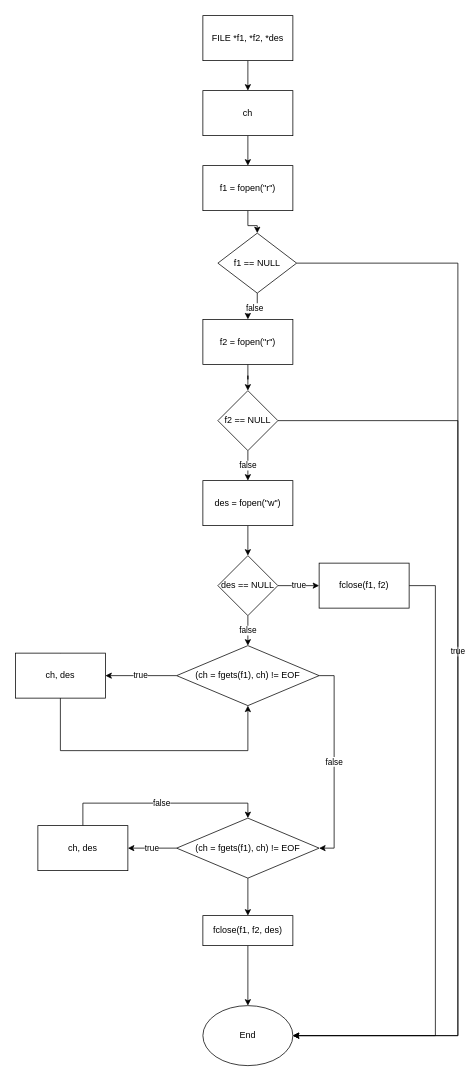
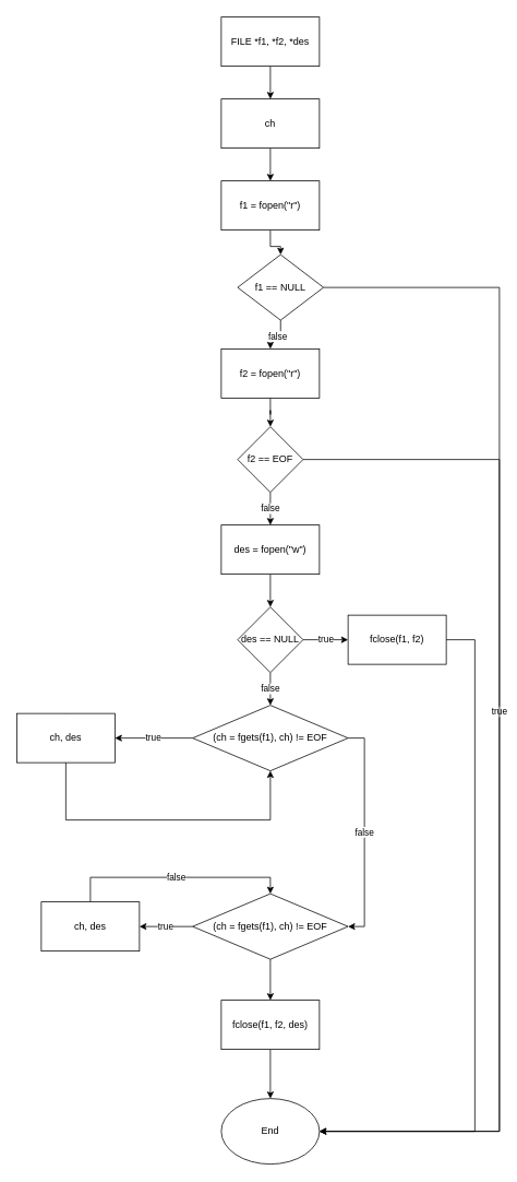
  <mxCell id="0" />
  <mxCell id="1" parent="0" />
  <mxCell id="2" value="" style="edgeStyle=orthogonalEdgeStyle;rounded=0;orthogonalLoop=1;jettySize=auto;html=1;" edge="1" parent="1" source="3" target="5"><mxGeometry relative="1" as="geometry" /></mxCell>
  <mxCell id="3" value="FILE *f1, *f2, *des" style="whiteSpace=wrap;html=1;" vertex="1" parent="1"><mxGeometry x="270" y="20" width="120" height="60" as="geometry" /></mxCell>
  <mxCell id="4" value="" style="edgeStyle=orthogonalEdgeStyle;rounded=0;orthogonalLoop=1;jettySize=auto;html=1;" edge="1" parent="1" source="5" target="7"><mxGeometry relative="1" as="geometry" /></mxCell>
  <mxCell id="5" value="ch" style="whiteSpace=wrap;html=1;" vertex="1" parent="1"><mxGeometry x="270" y="120" width="120" height="60" as="geometry" /></mxCell>
  <mxCell id="6" value="" style="edgeStyle=orthogonalEdgeStyle;rounded=0;orthogonalLoop=1;jettySize=auto;html=1;" edge="1" parent="1" source="7" target="10"><mxGeometry relative="1" as="geometry" /></mxCell>
  <mxCell id="7" value="f1 = fopen(&quot;r&quot;)" style="whiteSpace=wrap;html=1;" vertex="1" parent="1"><mxGeometry x="270" y="220" width="120" height="60" as="geometry" /></mxCell>
  <mxCell id="8" value="false" style="edgeStyle=orthogonalEdgeStyle;rounded=0;orthogonalLoop=1;jettySize=auto;html=1;" edge="1" parent="1" source="10" target="12"><mxGeometry relative="1" as="geometry" /></mxCell>
  <mxCell id="9" value="true" style="edgeStyle=orthogonalEdgeStyle;rounded=0;orthogonalLoop=1;jettySize=auto;html=1;entryX=1;entryY=0.5;entryDx=0;entryDy=0;exitX=1;exitY=0.5;exitDx=0;exitDy=0;" edge="1" parent="1" source="10" target="35"><mxGeometry relative="1" as="geometry"><Array as="points"><mxPoint x="610" y="350" /><mxPoint x="610" y="1380" /></Array></mxGeometry></mxCell>
  <mxCell id="10" value="f1 == NULL" style="rhombus;whiteSpace=wrap;html=1;" vertex="1" parent="1"><mxGeometry x="290" y="310" width="105" height="80" as="geometry" /></mxCell>
  <mxCell id="11" value="" style="edgeStyle=orthogonalEdgeStyle;rounded=0;orthogonalLoop=1;jettySize=auto;html=1;" edge="1" parent="1" source="12" target="15"><mxGeometry relative="1" as="geometry" /></mxCell>
  <mxCell id="12" value="f2 = fopen(&quot;r&quot;)" style="whiteSpace=wrap;html=1;" vertex="1" parent="1"><mxGeometry x="270" y="425" width="120" height="60" as="geometry" /></mxCell>
  <mxCell id="13" value="false" style="edgeStyle=orthogonalEdgeStyle;rounded=0;orthogonalLoop=1;jettySize=auto;html=1;" edge="1" parent="1" source="15" target="17"><mxGeometry relative="1" as="geometry" /></mxCell>
  <mxCell id="14" style="edgeStyle=orthogonalEdgeStyle;rounded=0;orthogonalLoop=1;jettySize=auto;html=1;exitX=1;exitY=0.5;exitDx=0;exitDy=0;entryX=1;entryY=0.5;entryDx=0;entryDy=0;" edge="1" parent="1" source="15" target="35"><mxGeometry relative="1" as="geometry"><Array as="points"><mxPoint x="610" y="560" /><mxPoint x="610" y="1380" /></Array></mxGeometry></mxCell>
- <mxCell id="15" value="f2 == NULL" style="rhombus;whiteSpace=wrap;html=1;" vertex="1" parent="1"><mxGeometry x="290" y="520" width="80" height="80" as="geometry" /></mxCell>
+ <mxCell id="15" value="f2 == EOF" style="rhombus;whiteSpace=wrap;html=1;" vertex="1" parent="1"><mxGeometry x="290" y="520" width="80" height="80" as="geometry" /></mxCell>
  <mxCell id="16" value="" style="edgeStyle=orthogonalEdgeStyle;rounded=0;orthogonalLoop=1;jettySize=auto;html=1;" edge="1" parent="1" source="17" target="20"><mxGeometry relative="1" as="geometry" /></mxCell>
  <mxCell id="17" value="des = fopen(&quot;w&quot;)" style="whiteSpace=wrap;html=1;" vertex="1" parent="1"><mxGeometry x="270" y="640" width="120" height="60" as="geometry" /></mxCell>
  <mxCell id="18" value="true" style="edgeStyle=orthogonalEdgeStyle;rounded=0;orthogonalLoop=1;jettySize=auto;html=1;" edge="1" parent="1" source="20" target="22"><mxGeometry relative="1" as="geometry" /></mxCell>
  <mxCell id="19" value="false" style="edgeStyle=orthogonalEdgeStyle;rounded=0;orthogonalLoop=1;jettySize=auto;html=1;" edge="1" parent="1" source="20" target="25"><mxGeometry relative="1" as="geometry" /></mxCell>
  <mxCell id="20" value="des == NULL" style="rhombus;whiteSpace=wrap;html=1;" vertex="1" parent="1"><mxGeometry x="290" y="740" width="80" height="80" as="geometry" /></mxCell>
  <mxCell id="21" style="edgeStyle=orthogonalEdgeStyle;rounded=0;orthogonalLoop=1;jettySize=auto;html=1;entryX=1;entryY=0.5;entryDx=0;entryDy=0;" edge="1" parent="1" source="22" target="35"><mxGeometry relative="1" as="geometry"><Array as="points"><mxPoint x="580" y="780" /><mxPoint x="580" y="1380" /></Array></mxGeometry></mxCell>
  <mxCell id="22" value="fclose(f1, f2)" style="whiteSpace=wrap;html=1;" vertex="1" parent="1"><mxGeometry x="425" y="750" width="120" height="60" as="geometry" /></mxCell>
  <mxCell id="23" value="true" style="edgeStyle=orthogonalEdgeStyle;rounded=0;orthogonalLoop=1;jettySize=auto;html=1;" edge="1" parent="1" source="25" target="27"><mxGeometry relative="1" as="geometry" /></mxCell>
  <mxCell id="24" value="false" style="edgeStyle=orthogonalEdgeStyle;rounded=0;orthogonalLoop=1;jettySize=auto;html=1;exitX=1;exitY=0.5;exitDx=0;exitDy=0;entryX=1;entryY=0.5;entryDx=0;entryDy=0;" edge="1" parent="1" source="25" target="30"><mxGeometry relative="1" as="geometry" /></mxCell>
  <mxCell id="25" value="(ch = fgets(f1), ch) != EOF" style="rhombus;whiteSpace=wrap;html=1;" vertex="1" parent="1"><mxGeometry x="235" y="860" width="190" height="80" as="geometry" /></mxCell>
  <mxCell id="26" style="edgeStyle=orthogonalEdgeStyle;rounded=0;orthogonalLoop=1;jettySize=auto;html=1;exitX=0.5;exitY=0;exitDx=0;exitDy=0;entryX=0.5;entryY=1;entryDx=0;entryDy=0;" edge="1" parent="1" source="27" target="25"><mxGeometry relative="1" as="geometry"><Array as="points"><mxPoint x="80" y="1000" /><mxPoint x="330" y="1000" /></Array></mxGeometry></mxCell>
  <mxCell id="27" value="ch, des" style="whiteSpace=wrap;html=1;" vertex="1" parent="1"><mxGeometry x="20" y="870" width="120" height="60" as="geometry" /></mxCell>
  <mxCell id="28" value="true" style="edgeStyle=orthogonalEdgeStyle;rounded=0;orthogonalLoop=1;jettySize=auto;html=1;" edge="1" parent="1" source="30" target="32"><mxGeometry relative="1" as="geometry" /></mxCell>
  <mxCell id="29" value="" style="edgeStyle=orthogonalEdgeStyle;rounded=0;orthogonalLoop=1;jettySize=auto;html=1;" edge="1" parent="1" source="30" target="34"><mxGeometry relative="1" as="geometry" /></mxCell>
  <mxCell id="30" value="(ch = fgets(f1), ch) != EOF" style="rhombus;whiteSpace=wrap;html=1;" vertex="1" parent="1"><mxGeometry x="235" y="1090" width="190" height="80" as="geometry" /></mxCell>
  <mxCell id="31" value="false" style="edgeStyle=orthogonalEdgeStyle;rounded=0;orthogonalLoop=1;jettySize=auto;html=1;exitX=0.5;exitY=0;exitDx=0;exitDy=0;entryX=0.5;entryY=0;entryDx=0;entryDy=0;" edge="1" parent="1" source="32" target="30"><mxGeometry relative="1" as="geometry" /></mxCell>
  <mxCell id="32" value="ch, des" style="whiteSpace=wrap;html=1;" vertex="1" parent="1"><mxGeometry x="50" y="1100" width="120" height="60" as="geometry" /></mxCell>
  <mxCell id="33" value="" style="edgeStyle=orthogonalEdgeStyle;rounded=0;orthogonalLoop=1;jettySize=auto;html=1;" edge="1" parent="1" source="34" target="35"><mxGeometry relative="1" as="geometry"><mxPoint x="330" y="1400" as="targetPoint" /></mxGeometry></mxCell>
- <mxCell id="34" value="fclose(f1, f2, des)" style="whiteSpace=wrap;html=1;" vertex="1" parent="1"><mxGeometry x="270" y="1220" width="120" height="40" as="geometry" /></mxCell>
+ <mxCell id="34" value="fclose(f1, f2, des)" style="whiteSpace=wrap;html=1;" vertex="1" parent="1"><mxGeometry x="270" y="1220" width="120" height="60" as="geometry" /></mxCell>
  <mxCell id="35" value="End" style="ellipse;whiteSpace=wrap;html=1;" vertex="1" parent="1"><mxGeometry x="270" y="1340" width="120" height="80" as="geometry" /></mxCell>
